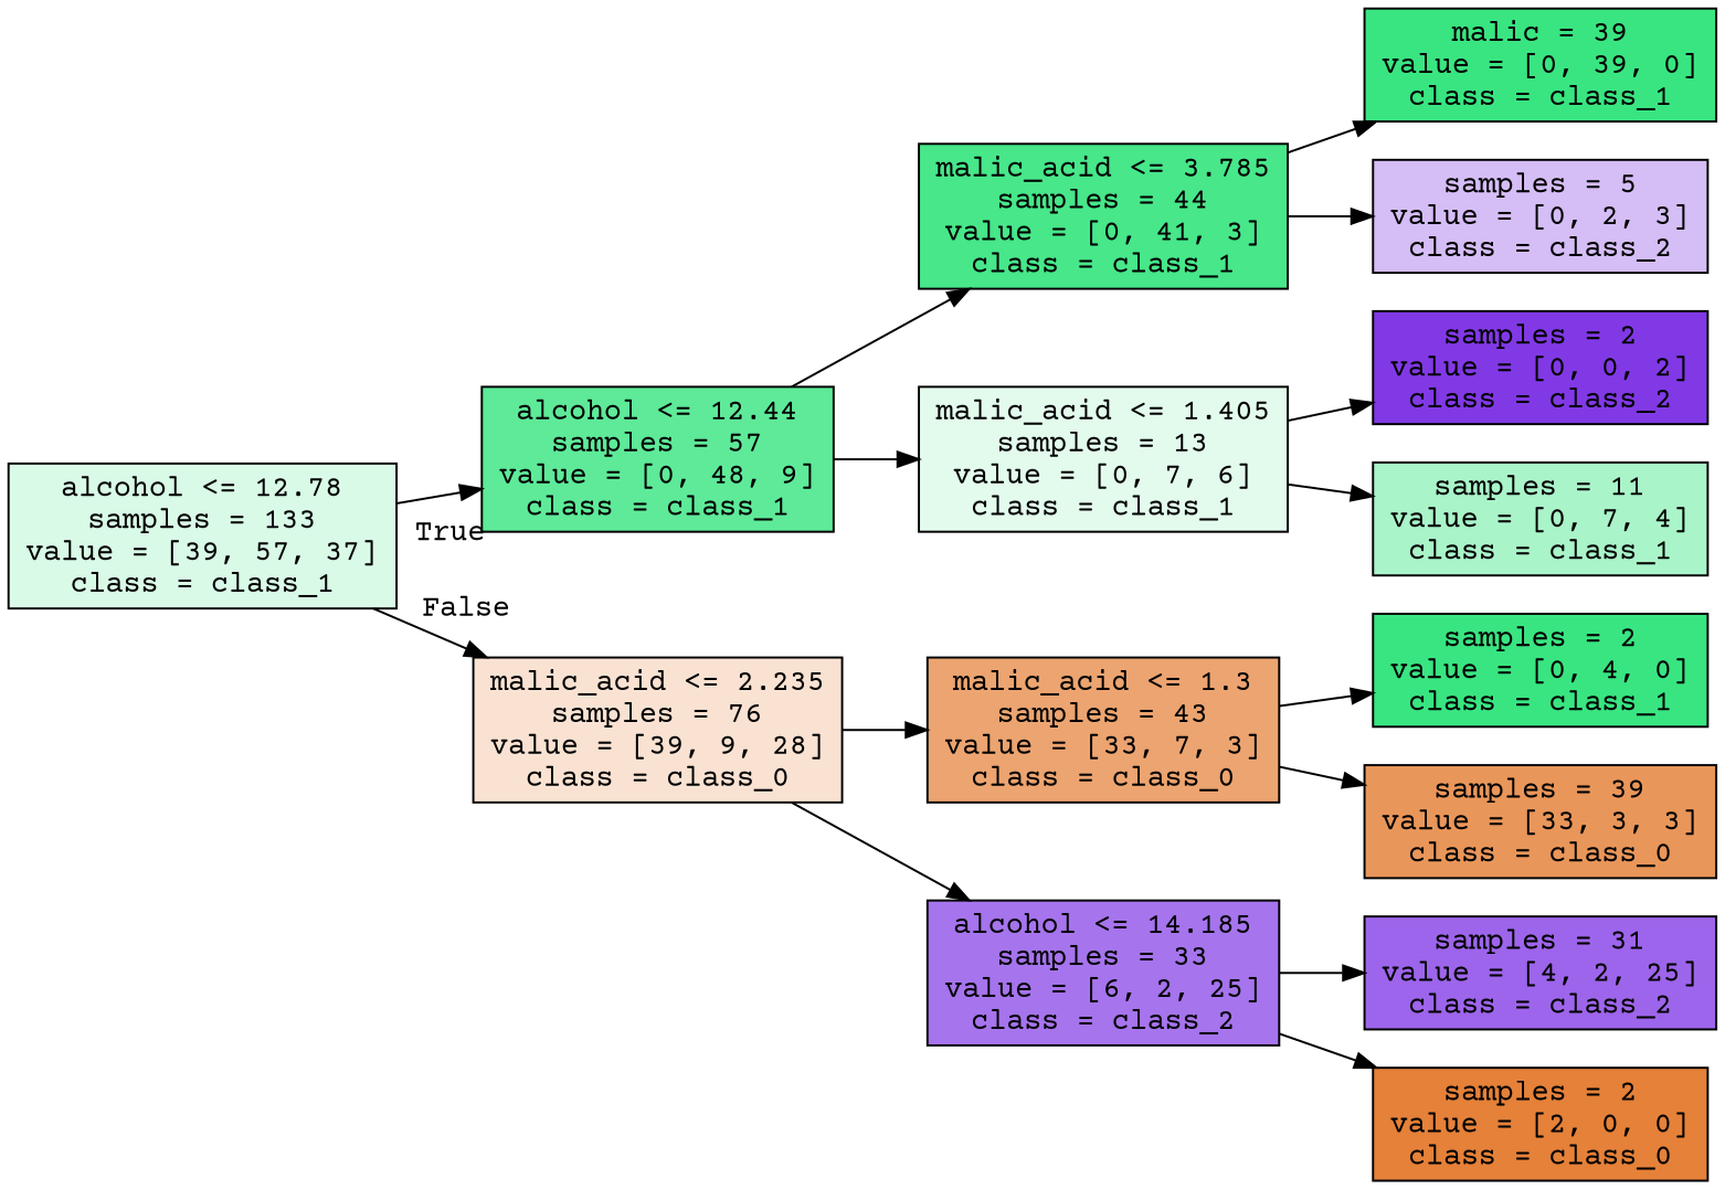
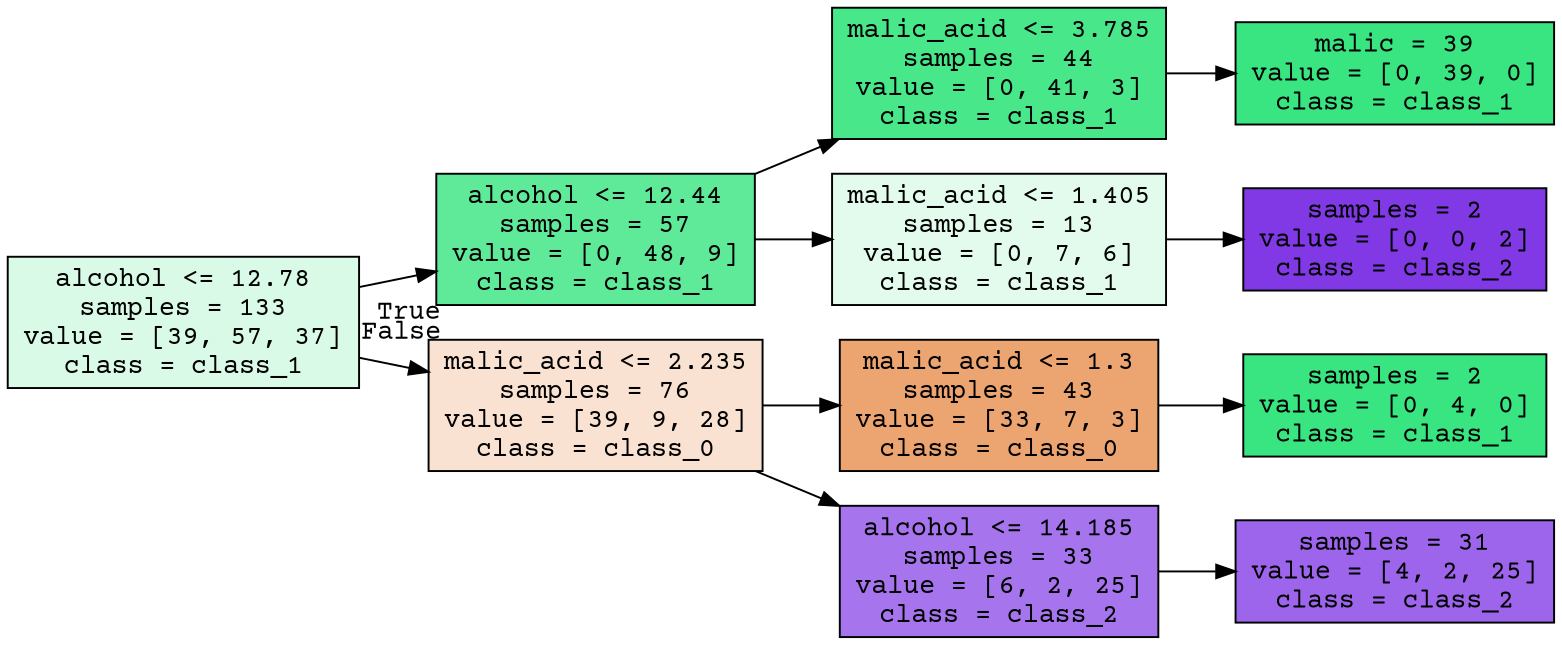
  digraph {
    fontname="Courier Prime"
    rankdir=LR
    node [color=black fillcolor="#39e581" fontname="Courier Prime" shape=box style=filled]
    edge [fontname="Courier Prime"]
    n1 [fillcolor="#d9fae7" label="alcohol <= 12.78\nsamples = 133\nvalue = [39, 57, 37]\nclass = class_1"]
    n2 [fillcolor="#5eea99" label="alcohol <= 12.44\nsamples = 57\nvalue = [0, 48, 9]\nclass = class_1"]
    n3 [fillcolor="#f9e2d2" label="malic_acid <= 2.235\nsamples = 76\nvalue = [39, 9, 28]\nclass = class_0"]
    n4 [fillcolor="#47e78a" label="malic_acid <= 3.785\nsamples = 44\nvalue = [0, 41, 3]\nclass = class_1"]
    n5 [fillcolor="#e3fbed" label="malic_acid <= 1.405\nsamples = 13\nvalue = [0, 7, 6]\nclass = class_1"]
    n6 [fillcolor="#eca470" label="malic_acid <= 1.3\nsamples = 43\nvalue = [33, 7, 3]\nclass = class_0"]
    n7 [fillcolor="#a674ed" label="alcohol <= 14.185\nsamples = 33\nvalue = [6, 2, 25]\nclass = class_2"]
    n8 [label="malic = 39\nvalue = [0, 39, 0]\nclass = class_1"]
-   n9 [fillcolor="#d5bdf6" label="samples = 5\nvalue = [0, 2, 3]\nclass = class_2"]
    n10 [fillcolor="#8139e5" label="samples = 2\nvalue = [0, 0, 2]\nclass = class_2"]
-   n11 [fillcolor="#aaf4c9" label="samples = 11\nvalue = [0, 7, 4]\nclass = class_1"]
    n12 [label="samples = 2\nvalue = [0, 4, 0]\nclass = class_1"]
-   n13 [fillcolor="#e9965a" label="samples = 39\nvalue = [33, 3, 3]\nclass = class_0"]
    n14 [fillcolor="#9d65eb" label="samples = 31\nvalue = [4, 2, 25]\nclass = class_2"]
-   n15 [fillcolor="#e58139" label="samples = 2\nvalue = [2, 0, 0]\nclass = class_0"]
    n1 -> n2 [headlabel=True labelangle=45 labeldistance=2.5]
    n1 -> n3 [headlabel=False labelangle=-45 labeldistance=2.5]
    n2 -> n4
    n2 -> n5
    n3 -> n6
    n3 -> n7
    n4 -> n8
-   n4 -> n9
    n5 -> n10
-   n5 -> n11
    n6 -> n12
-   n6 -> n13
    n7 -> n14
-   n7 -> n15
  }
